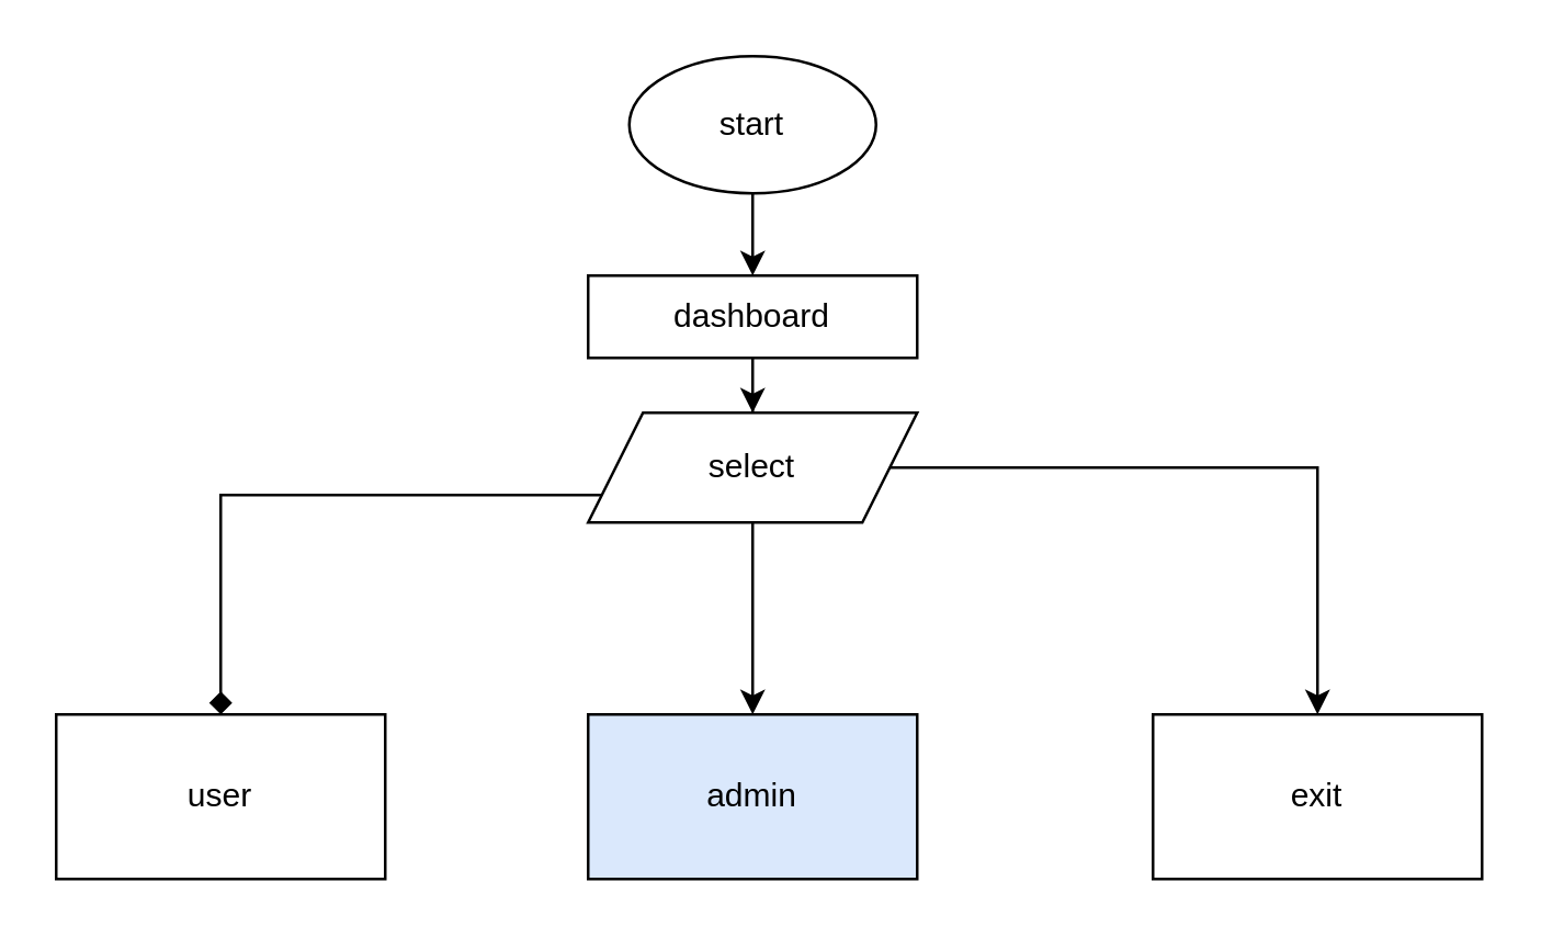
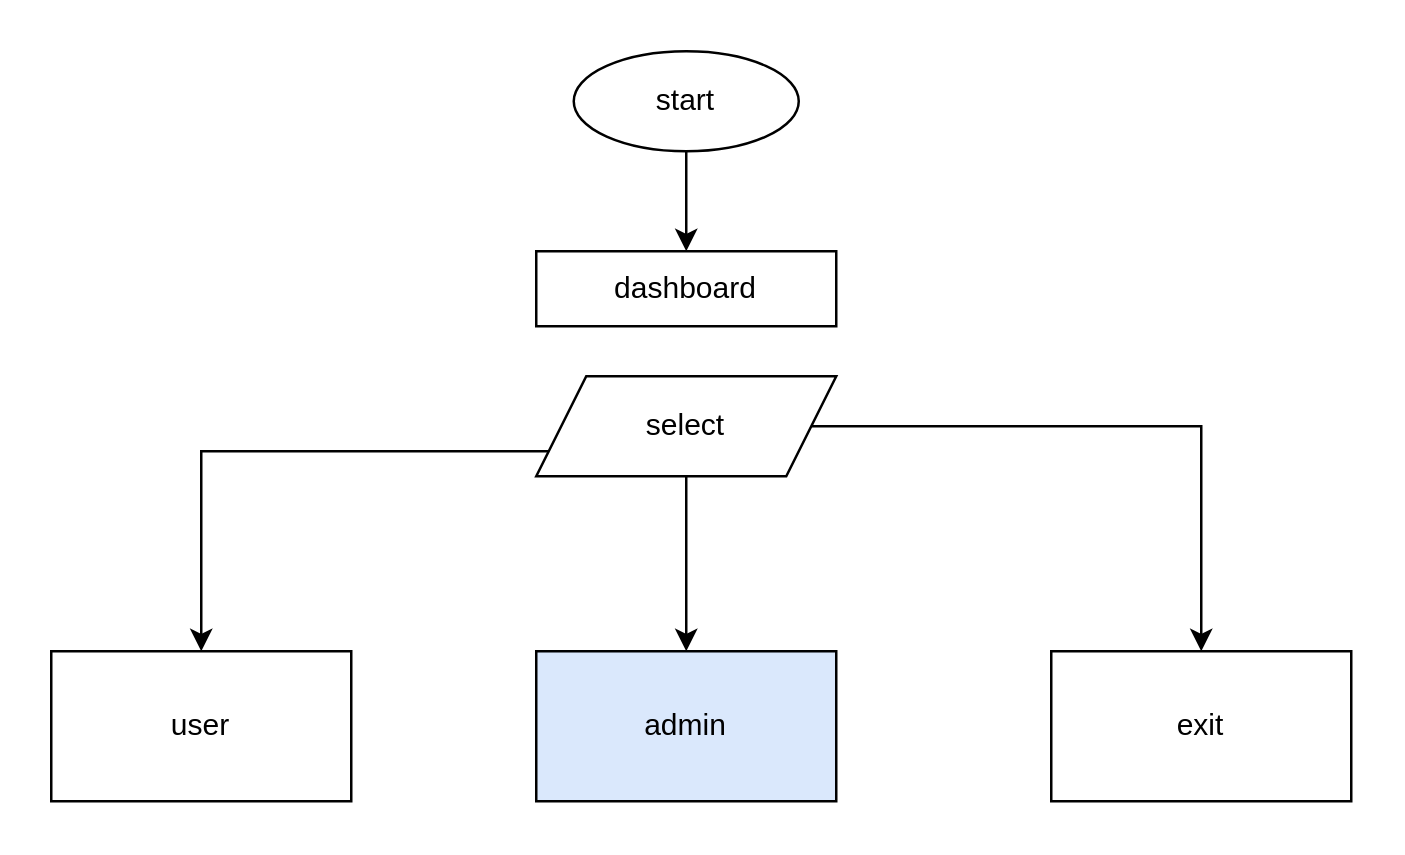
  <mxCell id="0" />
  <mxCell id="1" parent="0" />
  <mxCell id="2" value="" style="edgeStyle=orthogonalEdgeStyle;rounded=0;orthogonalLoop=1;jettySize=auto;html=1;" edge="1" parent="1" source="3" target="5"><mxGeometry relative="1" as="geometry" /></mxCell>
- <mxCell id="3" value="start" style="ellipse;whiteSpace=wrap;html=1;" vertex="1" parent="1"><mxGeometry x="229" y="20" width="90" height="50" as="geometry" /></mxCell>
- <mxCell id="4" value="" style="edgeStyle=orthogonalEdgeStyle;rounded=0;orthogonalLoop=1;jettySize=auto;html=1;" edge="1" parent="1" source="5" target="9"><mxGeometry relative="1" as="geometry" /></mxCell>
+ <mxCell id="3" value="start" style="ellipse;whiteSpace=wrap;html=1;" vertex="1" parent="1"><mxGeometry x="229" width="90" height="40" as="geometry" y="20" /></mxCell>
  <mxCell id="5" value="dashboard" style="whiteSpace=wrap;html=1;" vertex="1" parent="1"><mxGeometry x="214" y="100" width="120" height="30" as="geometry" /></mxCell>
- <mxCell id="6" value="" style="edgeStyle=orthogonalEdgeStyle;rounded=0;orthogonalLoop=1;jettySize=auto;html=1;endArrow=diamond;" edge="1" parent="1" source="9" target="10"><mxGeometry relative="1" as="geometry"><Array as="points"><mxPoint x="80" y="180" /></Array></mxGeometry></mxCell>
+ <mxCell id="6" value="" style="edgeStyle=orthogonalEdgeStyle;rounded=0;orthogonalLoop=1;jettySize=auto;html=1;" edge="1" parent="1" source="9" target="10"><mxGeometry relative="1" as="geometry"><Array as="points"><mxPoint x="80" y="180" /></Array></mxGeometry></mxCell>
  <mxCell id="7" value="" style="edgeStyle=orthogonalEdgeStyle;rounded=0;orthogonalLoop=1;jettySize=auto;html=1;" edge="1" parent="1" source="9" target="11"><mxGeometry relative="1" as="geometry" /></mxCell>
  <mxCell id="8" value="" style="edgeStyle=orthogonalEdgeStyle;rounded=0;orthogonalLoop=1;jettySize=auto;html=1;" edge="1" parent="1" source="9" target="12"><mxGeometry relative="1" as="geometry" /></mxCell>
  <mxCell id="9" value="select" style="shape=parallelogram;perimeter=parallelogramPerimeter;whiteSpace=wrap;html=1;fixedSize=1;" vertex="1" parent="1"><mxGeometry x="214" y="150" width="120" height="40" as="geometry" /></mxCell>
  <mxCell id="10" value="user" style="whiteSpace=wrap;html=1;" vertex="1" parent="1"><mxGeometry x="20" y="260" width="120" height="60" as="geometry" /></mxCell>
  <mxCell id="11" value="admin" style="whiteSpace=wrap;html=1;fillColor=#dae8fc;" vertex="1" parent="1"><mxGeometry x="214" y="260" width="120" height="60" as="geometry" /></mxCell>
  <mxCell id="12" value="exit" style="whiteSpace=wrap;html=1;" vertex="1" parent="1"><mxGeometry x="420" y="260" width="120" height="60" as="geometry" /></mxCell>
